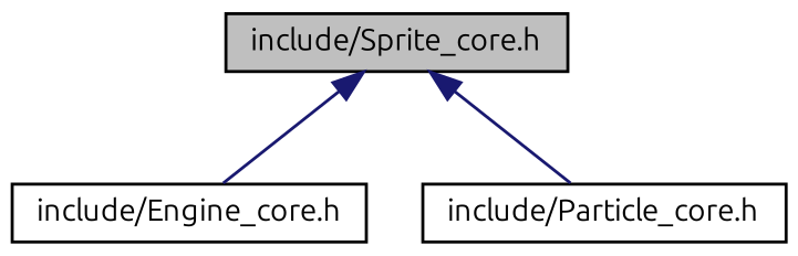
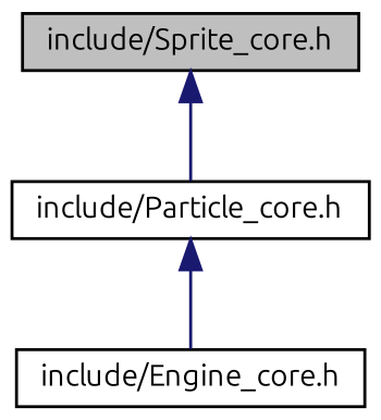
  digraph {
    fontname=Ubuntu
    node [color=black fillcolor=white fontname=Ubuntu fontsize=10 shape=record style=filled]
    edge [color=midnightblue dir=back fontname=Ubuntu fontsize=10 labelfontname=Helvetica labelfontsize=10 style=solid]
    n1 [fillcolor=grey75 fontcolor=black height=0.2 label="include/Sprite_core.h" width=0.4]
    n2 [height=0.2 label="include/Engine_core.h" width=0.4]
    n3 [height=0.2 label="include/Particle_core.h" width=0.4]
-   n1 -> n2
+   n3 -> n2
    n1 -> n3
  }
